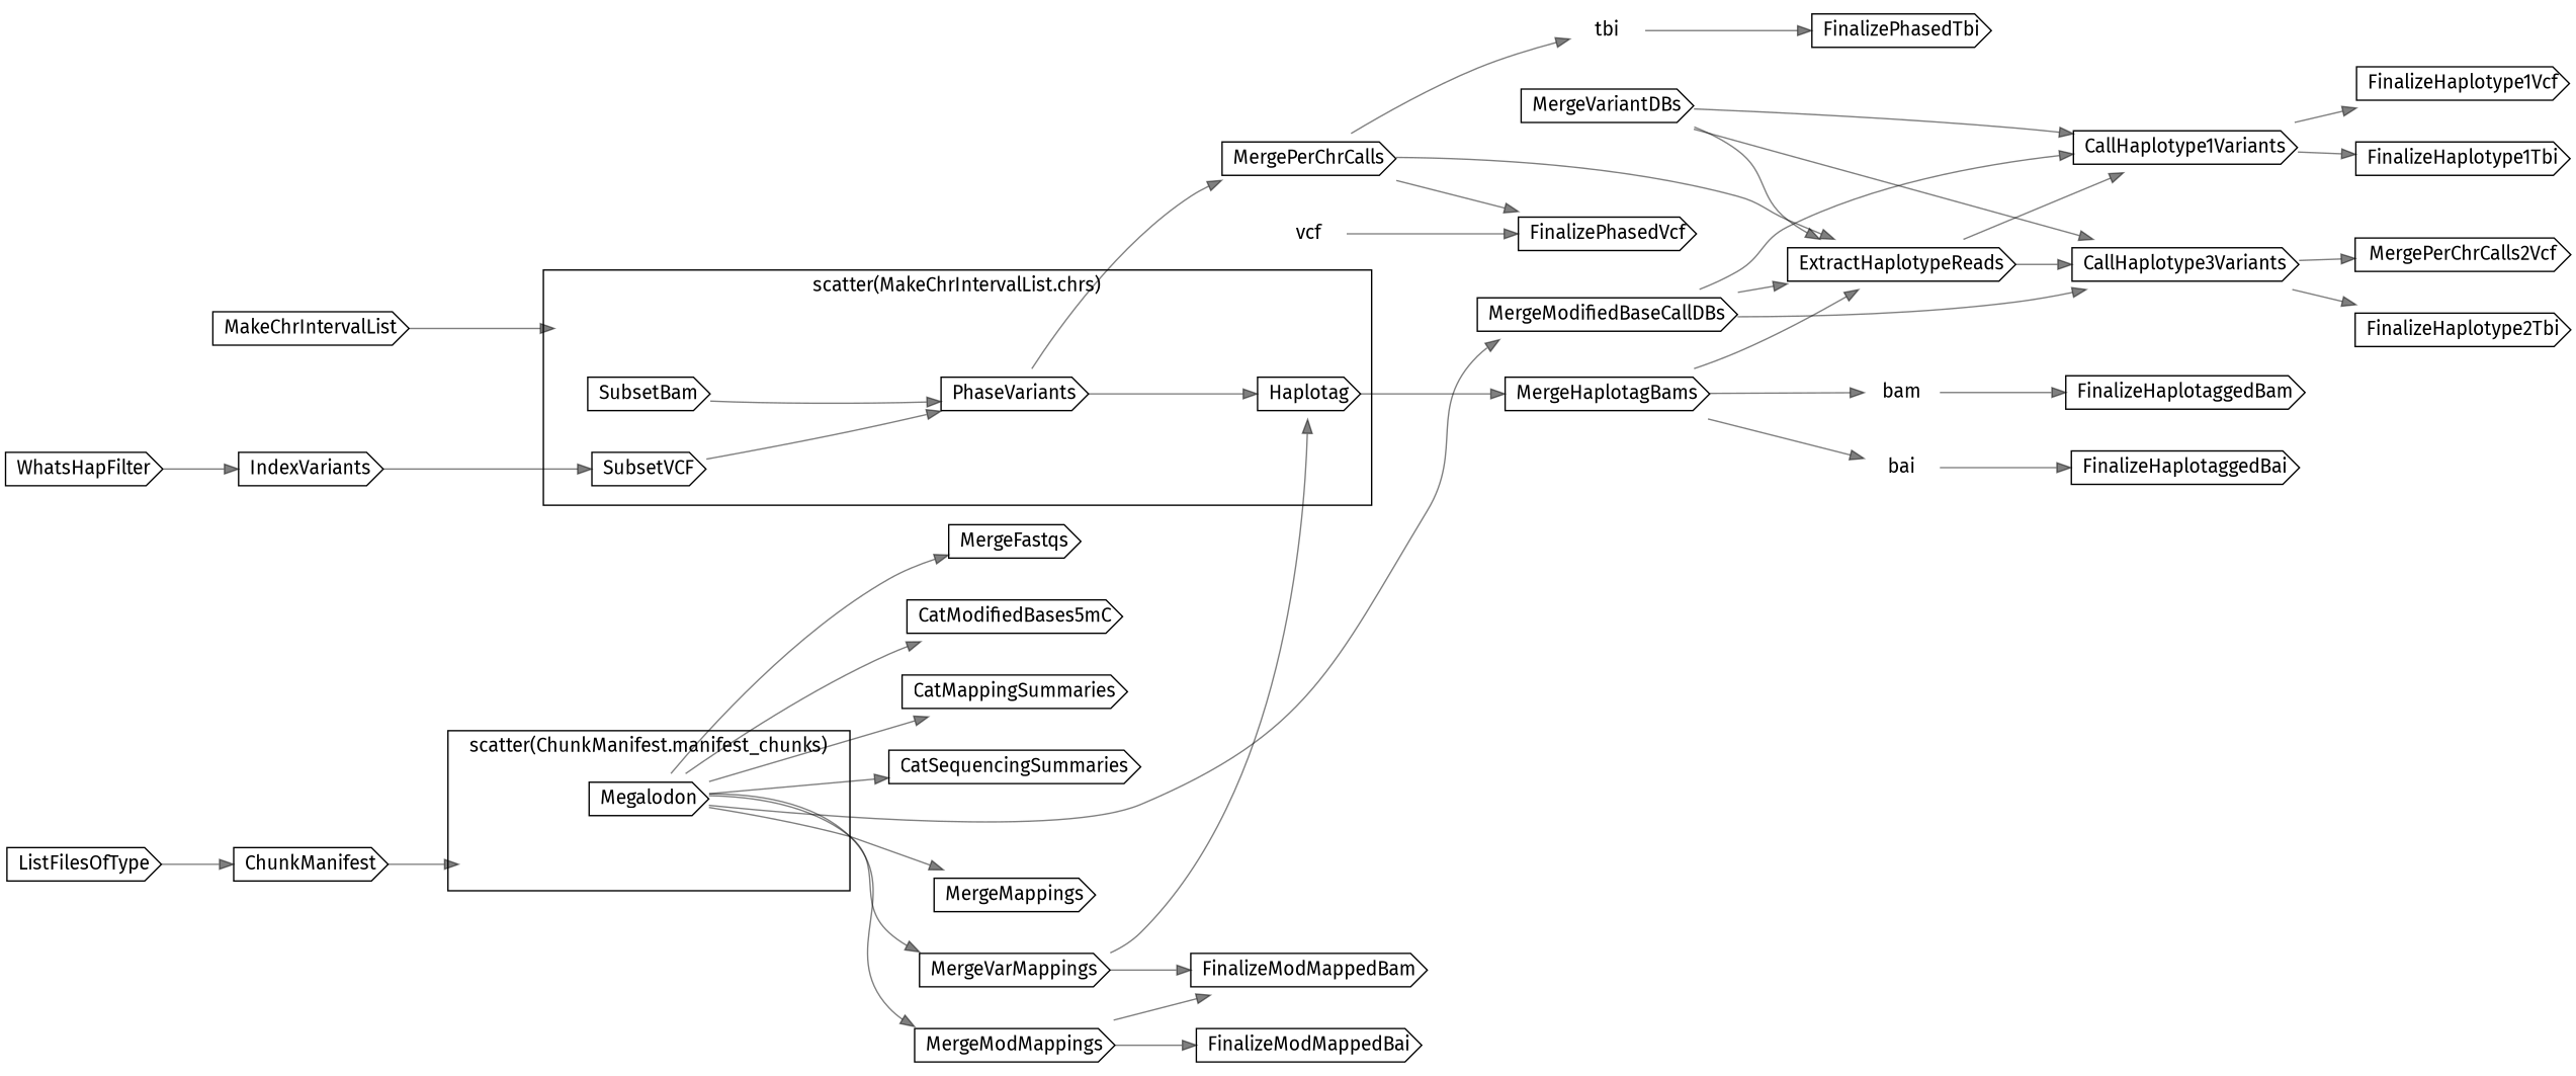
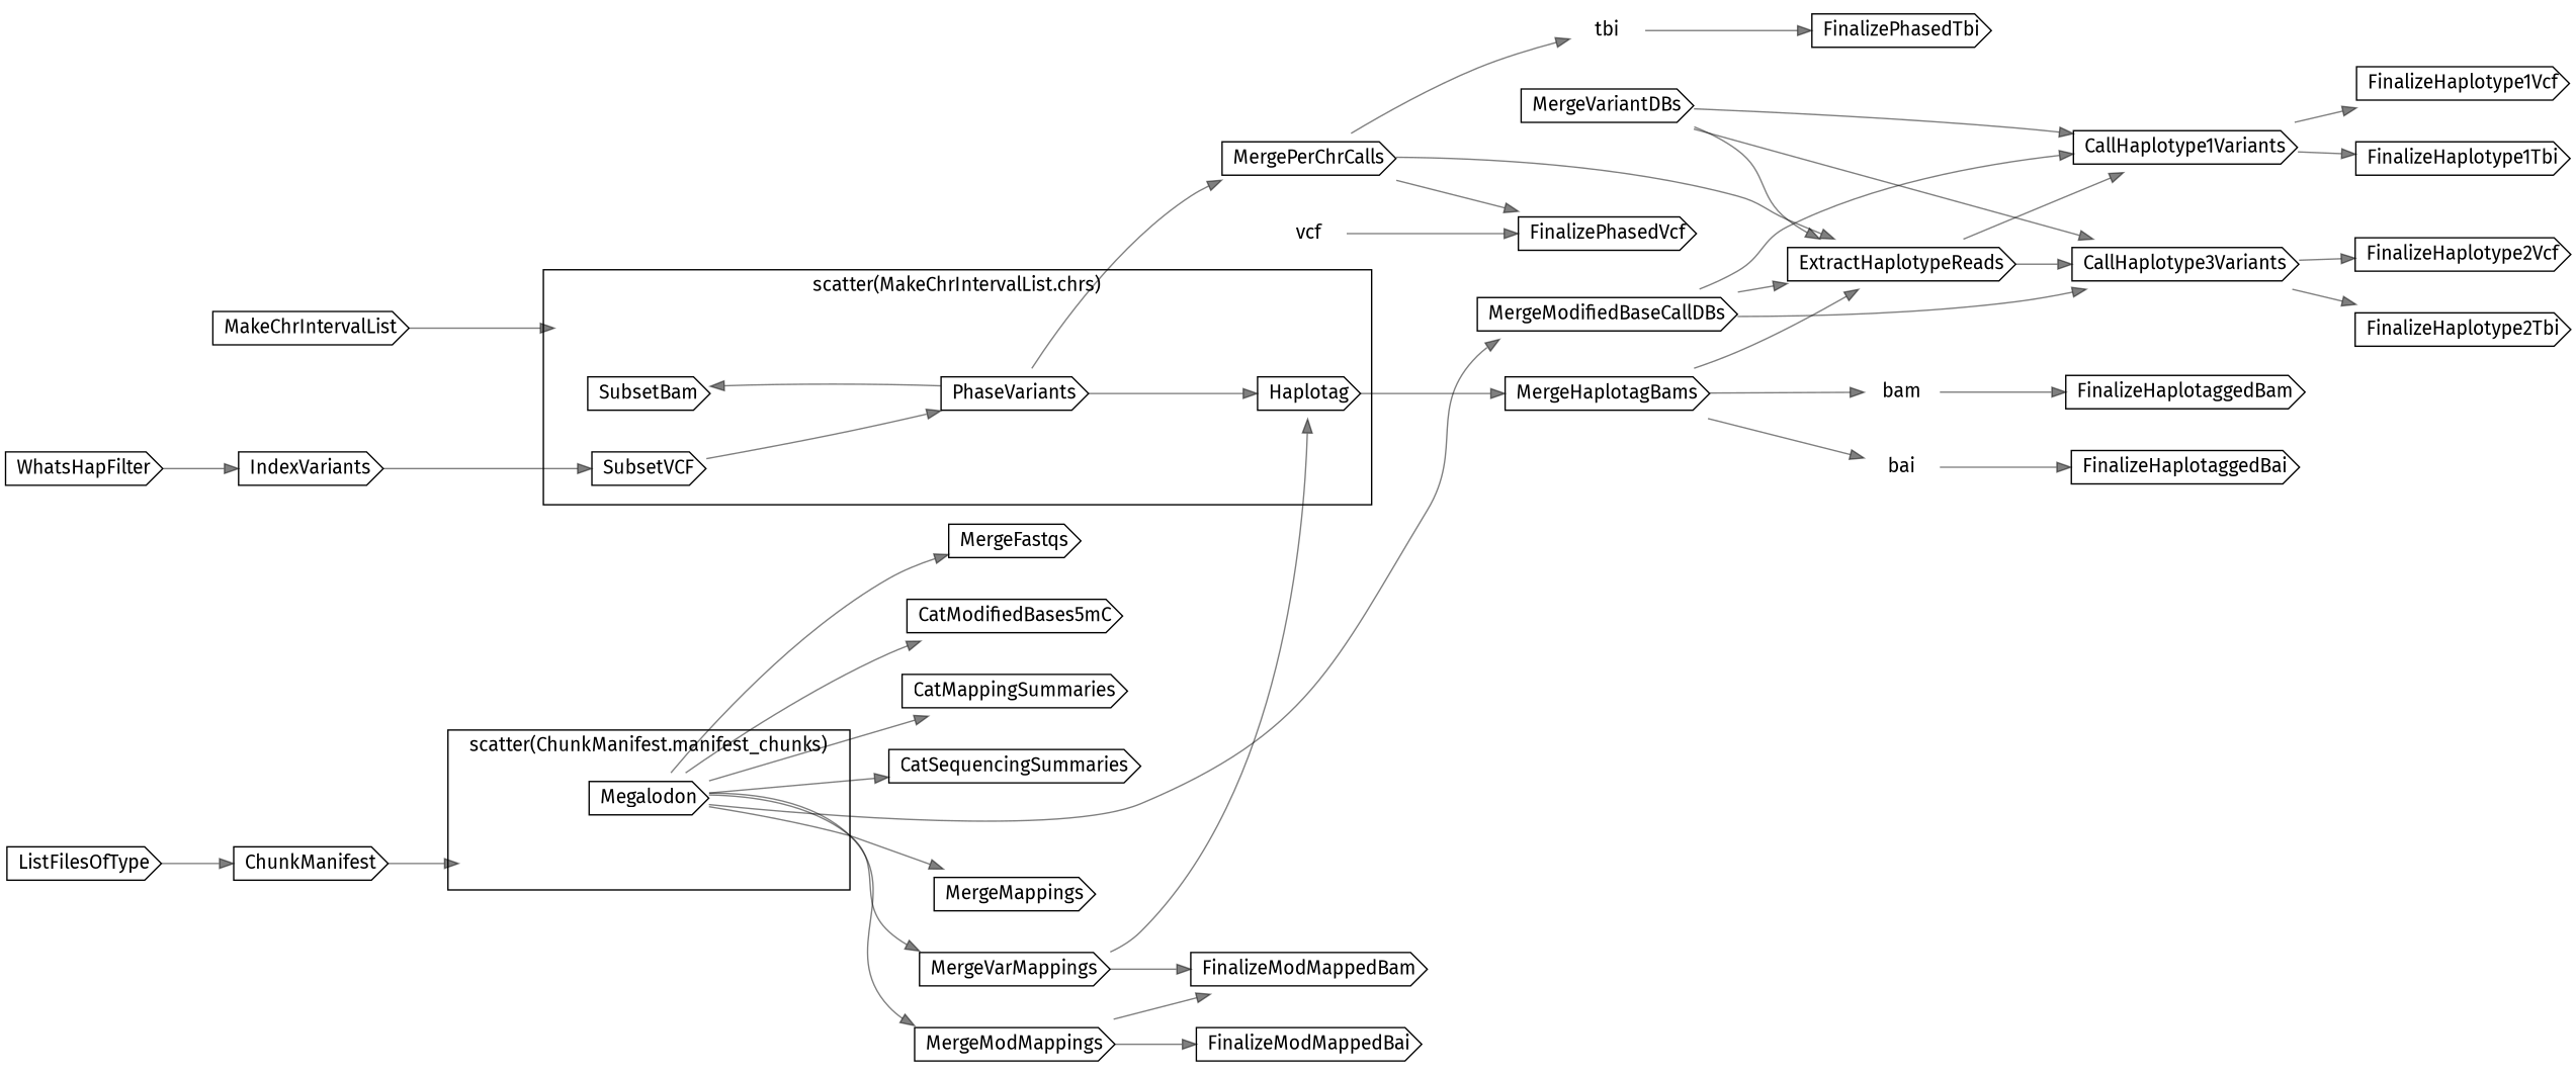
  digraph {
    compound=true
    fontname="Fira Sans"
    rankdir=LR
    node [fontname="Fira Sans" shape=cds]
    edge [color="#00000080" fontname="Fira Sans"]
    n1 [label=Megalodon]
    "scatter-L42C5-manifest_chunk" [height=0 margin=0 style=invis width=0 shape=""]
    n3 [label=SubsetBam]
    n4 [label=SubsetVCF]
    n5 [label=PhaseVariants]
    n6 [label=Haplotag]
    "scatter-L91C5-c" [height=0 margin=0 style=invis width=0 shape=""]
    n8 [label=MergeModifiedBaseCallDBs]
    n9 [label=MergeFastqs]
    n10 [label=CatModifiedBases5mC]
    n11 [label=CatMappingSummaries]
    n12 [label=CatSequencingSummaries]
    n13 [label=MergeMappings]
    n14 [label=MergeModMappings]
    n15 [label=MergeVarMappings]
    n16 [label=MergePerChrCalls]
    n17 [label=MergeHaplotagBams]
    n18 [label=ListFilesOfType]
    n19 [label=ChunkManifest]
    n20 [label=MergeVariantDBs]
    n21 [label=ExtractHaplotypeReads]
    n22 [label=CallHaplotype1Variants]
    n23 [label=CallHaplotype3Variants]
    n24 [label=FinalizeModMappedBam]
    n25 [label=FinalizeModMappedBai]
    n26 [label=FinalizeHaplotype1Vcf]
    n27 [label=FinalizeHaplotype1Tbi]
-   n28 [label=MergePerChrCalls2Vcf]
+   n28 [label=FinalizeHaplotype2Vcf]
    n29 [label=FinalizeHaplotype2Tbi]
    n30 [label=WhatsHapFilter]
    n31 [label=IndexVariants]
    n32 [label=MakeChrIntervalList]
    n33 [label=tbi shape=plaintext]
    n34 [label=FinalizePhasedVcf]
    n35 [label=bam shape=plaintext]
    n36 [label=bai shape=plaintext]
    n37 [label=vcf shape=plaintext]
    n38 [label=FinalizePhasedTbi]
    n39 [label=FinalizeHaplotaggedBam]
    n40 [label=FinalizeHaplotaggedBai]
    subgraph cluster_1 {
      label="scatter(ChunkManifest.manifest_chunks)"
      rank=same
      n1
      "scatter-L42C5-manifest_chunk"
    }
    subgraph cluster_2 {
      label="scatter(MakeChrIntervalList.chrs)"
      rank=same
      n3
      n4
      n5
      n6
      "scatter-L91C5-c"
    }
    n1 -> n8
    n1 -> n9
    n1 -> n10
    n1 -> n11
    n1 -> n12
    n1 -> n13
    n1 -> n14
    n1 -> n15
-   n3 -> n5
+   n5 -> n3
    n4 -> n5
    n5 -> n6
    n5 -> n16
    n6 -> n17
    n8 -> n21
    n8 -> n22
    n8 -> n23
    n14 -> n24
    n14 -> n25
    n15 -> n6
    n15 -> n24
    n16 -> n21
    n16 -> n33
    n16 -> n34
    n17 -> n21
    n17 -> n35
    n17 -> n36
    n18 -> n19
    n19 -> "scatter-L42C5-manifest_chunk"
    n20 -> n21
    n20 -> n22
    n20 -> n23
    n21 -> n22
    n21 -> n23
    n22 -> n26
    n22 -> n27
    n23 -> n28
    n23 -> n29
    n30 -> n31
    n31 -> n4
    n32 -> "scatter-L91C5-c"
    n33 -> n38
    n35 -> n39
    n36 -> n40
    n37 -> n34
  }
